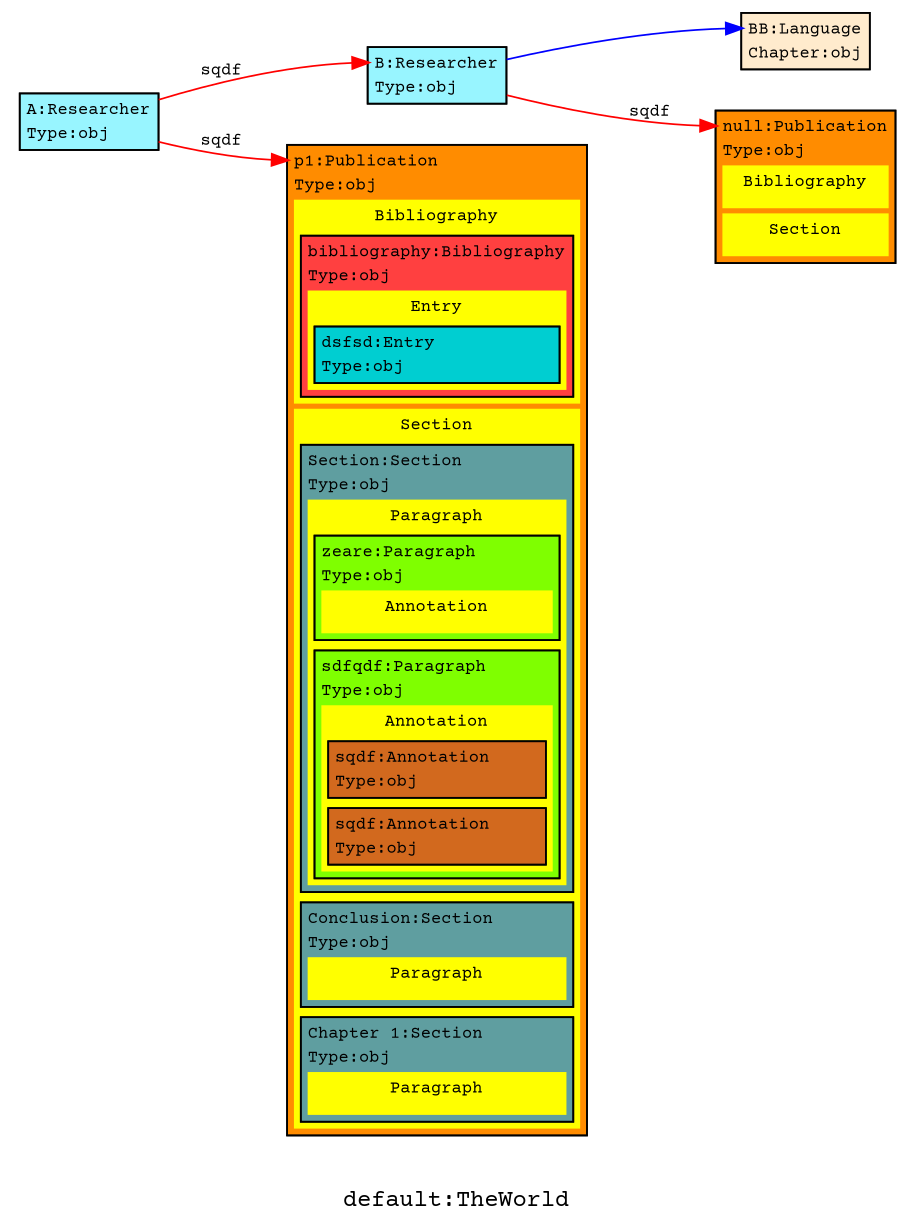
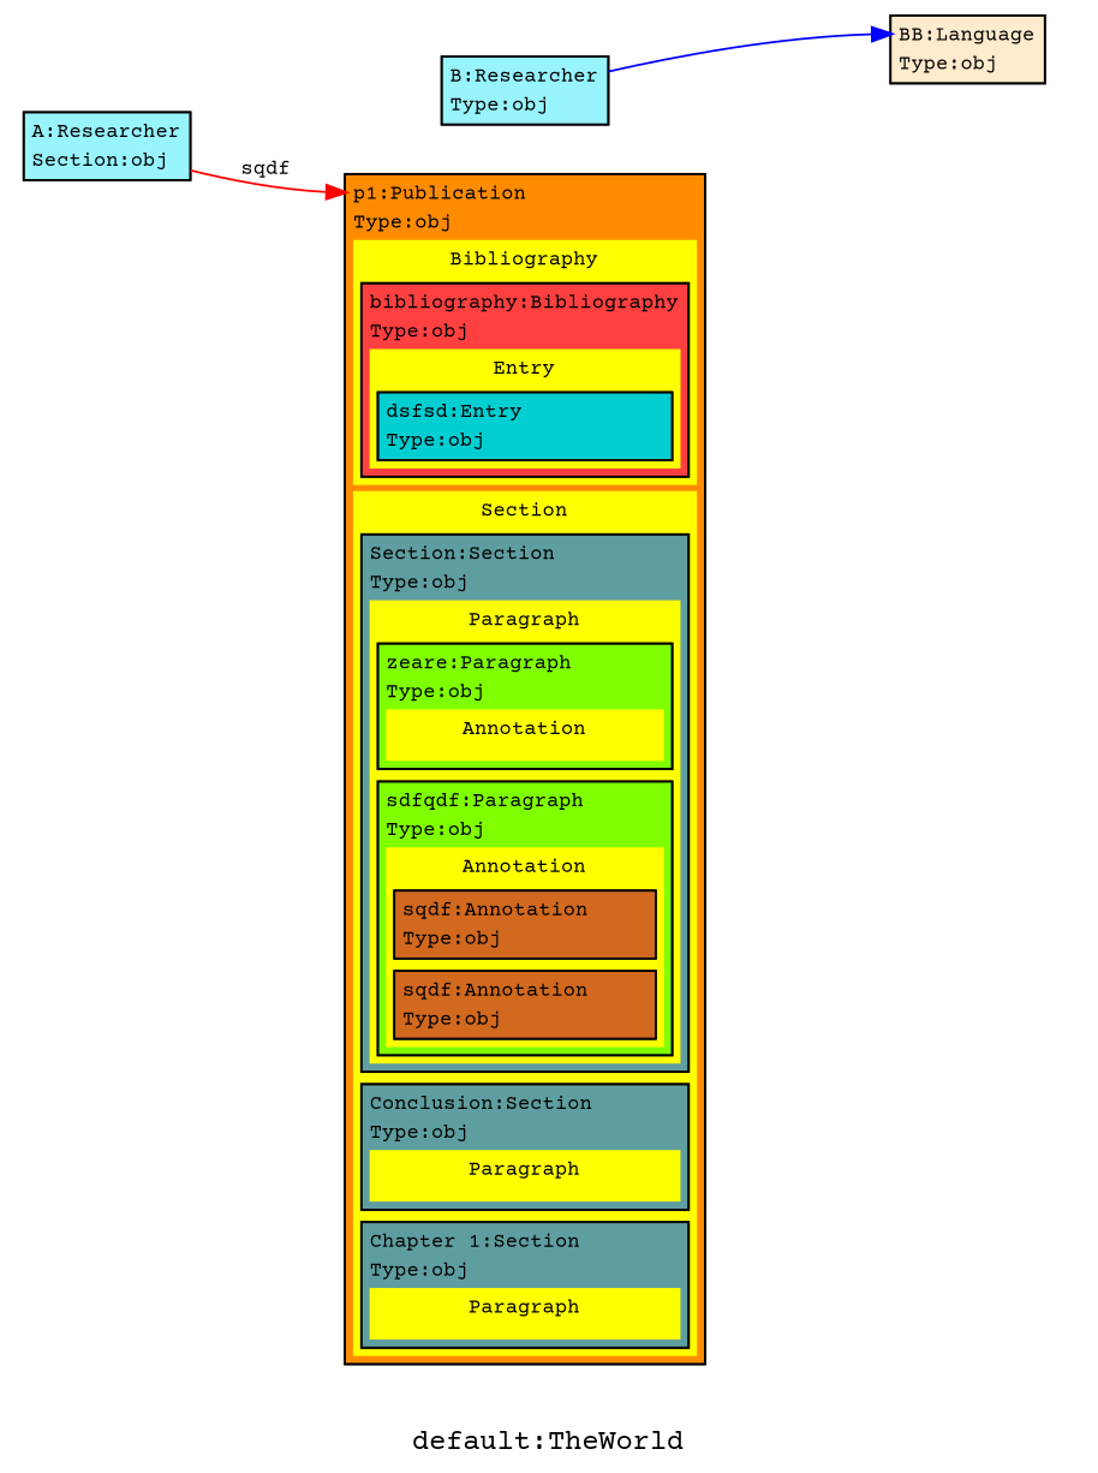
  digraph {
    fontname="Courier Prime"
    label="default:TheWorld"
    rankdir=LR
    node [fontname="Courier Prime" fontsize=10 shape=none]
    edge [color=red fontname="Courier Prime" fontsize=10 tailport=id20061910p0]
-   n1 [label=<<TABLE  cellspacing="-1" cellpadding="0" border="0" > <TR><TD port="id28261024p0">       <TABLE bgcolor="blanchedalmond" cellspacing="-1" border="1">          <TR><TD><TABLE  border="0" cellspacing="-1" >          <TR><!-- row --><TD port="id28261024p1" align="left">BB:Language</TD></TR>          <TR><!-- row --><TD port="id28261024p2" align="left">Chapter:obj</TD></TR>          </TABLE></TD></TR>       </TABLE>    </TD></TR></TABLE>>]
-   n2 [label=<<TABLE  cellspacing="-1" cellpadding="0" border="0" > <TR><TD port="id20061910p0">       <TABLE bgcolor="cadetblue1" cellspacing="-1" border="1">          <TR><TD><TABLE  border="0" cellspacing="-1" >          <TR><!-- row --><TD port="id20061910p1" align="left">A:Researcher</TD></TR>          <TR><!-- row --><TD port="id20061910p2" align="left">Type:obj</TD></TR>          </TABLE></TD></TR>       </TABLE>    </TD></TR></TABLE>>]
+   n1 [label=<<TABLE  cellspacing="-1" cellpadding="0" border="0" > <TR><TD port="id28261024p0">       <TABLE bgcolor="blanchedalmond" cellspacing="-1" border="1">          <TR><TD><TABLE  border="0" cellspacing="-1" >          <TR><!-- row --><TD port="id28261024p1" align="left">BB:Language</TD></TR>          <TR><!-- row --><TD port="id28261024p2" align="left">Type:obj</TD></TR>          </TABLE></TD></TR>       </TABLE>    </TD></TR></TABLE>>]
+   n2 [label=<<TABLE  cellspacing="-1" cellpadding="0" border="0" > <TR><TD port="id20061910p0">       <TABLE bgcolor="cadetblue1" cellspacing="-1" border="1">          <TR><TD><TABLE  border="0" cellspacing="-1" >          <TR><!-- row --><TD port="id20061910p1" align="left">A:Researcher</TD></TR>          <TR><!-- row --><TD port="id20061910p2" align="left">Section:obj</TD></TR>          </TABLE></TD></TR>       </TABLE>    </TD></TR></TABLE>>]
    n3 [label=<<TABLE  cellspacing="-1" cellpadding="0" border="0" > <TR><TD port="id4454359p0">       <TABLE bgcolor="cadetblue1" cellspacing="-1" border="1">          <TR><TD><TABLE  border="0" cellspacing="-1" >          <TR><!-- row --><TD port="id4454359p1" align="left">B:Researcher</TD></TR>          <TR><!-- row --><TD port="id4454359p2" align="left">Type:obj</TD></TR>          </TABLE></TD></TR>       </TABLE>    </TD></TR></TABLE>>]
    n4 [label=<<TABLE  cellspacing="-1" cellpadding="0" border="0" > <TR><TD port="id4475531p0">       <TABLE bgcolor="darkorange" cellspacing="-1" border="1">          <TR><TD><TABLE  border="0" cellspacing="-1" >          <TR><!-- row --><TD port="id4475531p1" align="left">p1:Publication</TD></TR>          <TR><!-- row --><TD port="id4475531p2" align="left">Type:obj</TD></TR>              <!-- start compartment -->             <TR><TD><!--k=1-->             <TABLE   bgcolor="yellow"  border="0"><TR><TD>Bibliography</TD></TR>             <!-- start child node -->             <TR><TD port="id1514716p0">                <TABLE bgcolor="brown1" cellspacing="-1" border="1">                   <TR><TD><TABLE  border="0" cellspacing="-1" >                   <TR><!-- row --><TD port="id1514716p1" align="left">bibliography:Bibliography</TD></TR>                   <TR><!-- row --><TD port="id1514716p2" align="left">Type:obj</TD></TR>                       <!-- start compartment -->                      <TR><TD><!--k=2-->                      <TABLE   bgcolor="yellow"  border="0"><TR><TD>Entry</TD></TR>                      <!-- start child node -->                      <TR><TD port="id22965106p0">                         <TABLE bgcolor="darkturquoise" cellspacing="-1" border="1">                            <TR><TD><TABLE  border="0" cellspacing="-1" >                            <TR><!-- row --><TD port="id22965106p1" align="left">dsfsd:Entry</TD></TR>                            <TR><!-- row --><TD port="id22965106p2" align="left">Type:obj</TD></TR>                            </TABLE></TD></TR>                         </TABLE>                      </TD></TR>                      <!-- end child node -->                       </TABLE></TD></TR>                      <!-- end compartment -->                  </TABLE></TD></TR>                </TABLE>             </TD></TR>             <!-- end child node -->              </TABLE></TD></TR>             <!-- end compartment -->             <!-- start compartment -->             <TR><TD><!--k=3-->             <TABLE   bgcolor="yellow"  border="0"><TR><TD>Section</TD></TR>             <!-- start child node -->             <TR><TD port="id10032989p0">                <TABLE bgcolor="cadetblue" cellspacing="-1" border="1">                   <TR><TD><TABLE  border="0" cellspacing="-1" >                   <TR><!-- row --><TD port="id10032989p1" align="left">Section:Section</TD></TR>                   <TR><!-- row --><TD port="id10032989p2" align="left">Type:obj</TD></TR>                       <!-- start compartment -->                      <TR><TD><!--k=4-->                      <TABLE   bgcolor="yellow"  border="0"><TR><TD>Paragraph</TD></TR>                      <!-- start child node -->                      <TR><TD port="id28593753p0">                         <TABLE bgcolor="chartreuse" cellspacing="-1" border="1">                            <TR><TD><TABLE  border="0" cellspacing="-1" >                            <TR><!-- row --><TD port="id28593753p1" align="left">zeare:Paragraph</TD></TR>                            <TR><!-- row --><TD port="id28593753p2" align="left">Type:obj</TD></TR>                                <!-- start compartment -->                               <TR><TD><!--k=5-->                               <TABLE   bgcolor="yellow"  border="0"><TR><TD>Annotation</TD></TR>                                <TR><TD></TD></TR>                               </TABLE></TD></TR>                               <!-- end compartment -->                           </TABLE></TD></TR>                         </TABLE>                      </TD></TR>                      <!-- end child node -->                      <!-- start child node -->                      <TR><TD port="id28376790p0">                         <TABLE bgcolor="chartreuse" cellspacing="-1" border="1">                            <TR><TD><TABLE  border="0" cellspacing="-1" >                            <TR><!-- row --><TD port="id28376790p1" align="left">sdfqdf:Paragraph</TD></TR>                            <TR><!-- row --><TD port="id28376790p2" align="left">Type:obj</TD></TR>                                <!-- start compartment -->                               <TR><TD><!--k=6-->                               <TABLE   bgcolor="yellow"  border="0"><TR><TD>Annotation</TD></TR>                               <!-- start child node -->                               <TR><TD port="id19571150p0">                                  <TABLE bgcolor="chocolate" cellspacing="-1" border="1">                                     <TR><TD><TABLE  border="0" cellspacing="-1" >                                     <TR><!-- row --><TD port="id19571150p1" align="left">sqdf:Annotation</TD></TR>                                     <TR><!-- row --><TD port="id19571150p2" align="left">Type:obj</TD></TR>                                     </TABLE></TD></TR>                                  </TABLE>                               </TD></TR>                               <!-- end child node -->                               <!-- start child node -->                               <TR><TD port="id2508535p0">                                  <TABLE bgcolor="chocolate" cellspacing="-1" border="1">                                     <TR><TD><TABLE  border="0" cellspacing="-1" >                                     <TR><!-- row --><TD port="id2508535p1" align="left">sqdf:Annotation</TD></TR>                                     <TR><!-- row --><TD port="id2508535p2" align="left">Type:obj</TD></TR>                                     </TABLE></TD></TR>                                  </TABLE>                               </TD></TR>                               <!-- end child node -->                                </TABLE></TD></TR>                               <!-- end compartment -->                           </TABLE></TD></TR>                         </TABLE>                      </TD></TR>                      <!-- end child node -->                       </TABLE></TD></TR>                      <!-- end compartment -->                  </TABLE></TD></TR>                </TABLE>             </TD></TR>             <!-- end child node -->             <!-- start child node -->             <TR><TD port="id16594303p0">                <TABLE bgcolor="cadetblue" cellspacing="-1" border="1">                   <TR><TD><TABLE  border="0" cellspacing="-1" >                   <TR><!-- row --><TD port="id16594303p1" align="left">Conclusion:Section</TD></TR>                   <TR><!-- row --><TD port="id16594303p2" align="left">Type:obj</TD></TR>                       <!-- start compartment -->                      <TR><TD><!--k=7-->                      <TABLE   bgcolor="yellow"  border="0"><TR><TD>Paragraph</TD></TR>                       <TR><TD></TD></TR>                      </TABLE></TD></TR>                      <!-- end compartment -->                  </TABLE></TD></TR>                </TABLE>             </TD></TR>             <!-- end child node -->             <!-- start child node -->             <TR><TD port="id29567874p0">                <TABLE bgcolor="cadetblue" cellspacing="-1" border="1">                   <TR><TD><TABLE  border="0" cellspacing="-1" >                   <TR><!-- row --><TD port="id29567874p1" align="left">Chapter 1:Section</TD></TR>                   <TR><!-- row --><TD port="id29567874p2" align="left">Type:obj</TD></TR>                       <!-- start compartment -->                      <TR><TD><!--k=8-->                      <TABLE   bgcolor="yellow"  border="0"><TR><TD>Paragraph</TD></TR>                       <TR><TD></TD></TR>                      </TABLE></TD></TR>                      <!-- end compartment -->                  </TABLE></TD></TR>                </TABLE>             </TD></TR>             <!-- end child node -->              </TABLE></TD></TR>             <!-- end compartment -->         </TABLE></TD></TR>       </TABLE>    </TD></TR></TABLE>>]
-   n5 [label=<<TABLE  cellspacing="-1" cellpadding="0" border="0" > <TR><TD port="id2963539p0">       <TABLE bgcolor="darkorange" cellspacing="-1" border="1">          <TR><TD><TABLE  border="0" cellspacing="-1" >          <TR><!-- row --><TD port="id2963539p1" align="left">null:Publication</TD></TR>          <TR><!-- row --><TD port="id2963539p2" align="left">Type:obj</TD></TR>              <!-- start compartment -->             <TR><TD><!--k=11-->             <TABLE   bgcolor="yellow"  border="0"><TR><TD>Bibliography</TD></TR>              <TR><TD></TD></TR>             </TABLE></TD></TR>             <!-- end compartment -->             <!-- start compartment -->             <TR><TD><!--k=12-->             <TABLE   bgcolor="yellow"  border="0"><TR><TD>Section</TD></TR>              <TR><TD></TD></TR>             </TABLE></TD></TR>             <!-- end compartment -->         </TABLE></TD></TR>       </TABLE>    </TD></TR></TABLE>>]
-   n2 -> n3 [headport=id4454359p1 label=sqdf]
    n2 -> n4 [headport=id4475531p1 label=sqdf]
    n3 -> n1 [color=blue headport=id28261024p1 tailport=id4454359p0]
-   n3 -> n5 [headport=id2963539p1 label=sqdf tailport=id4454359p0]
  }
